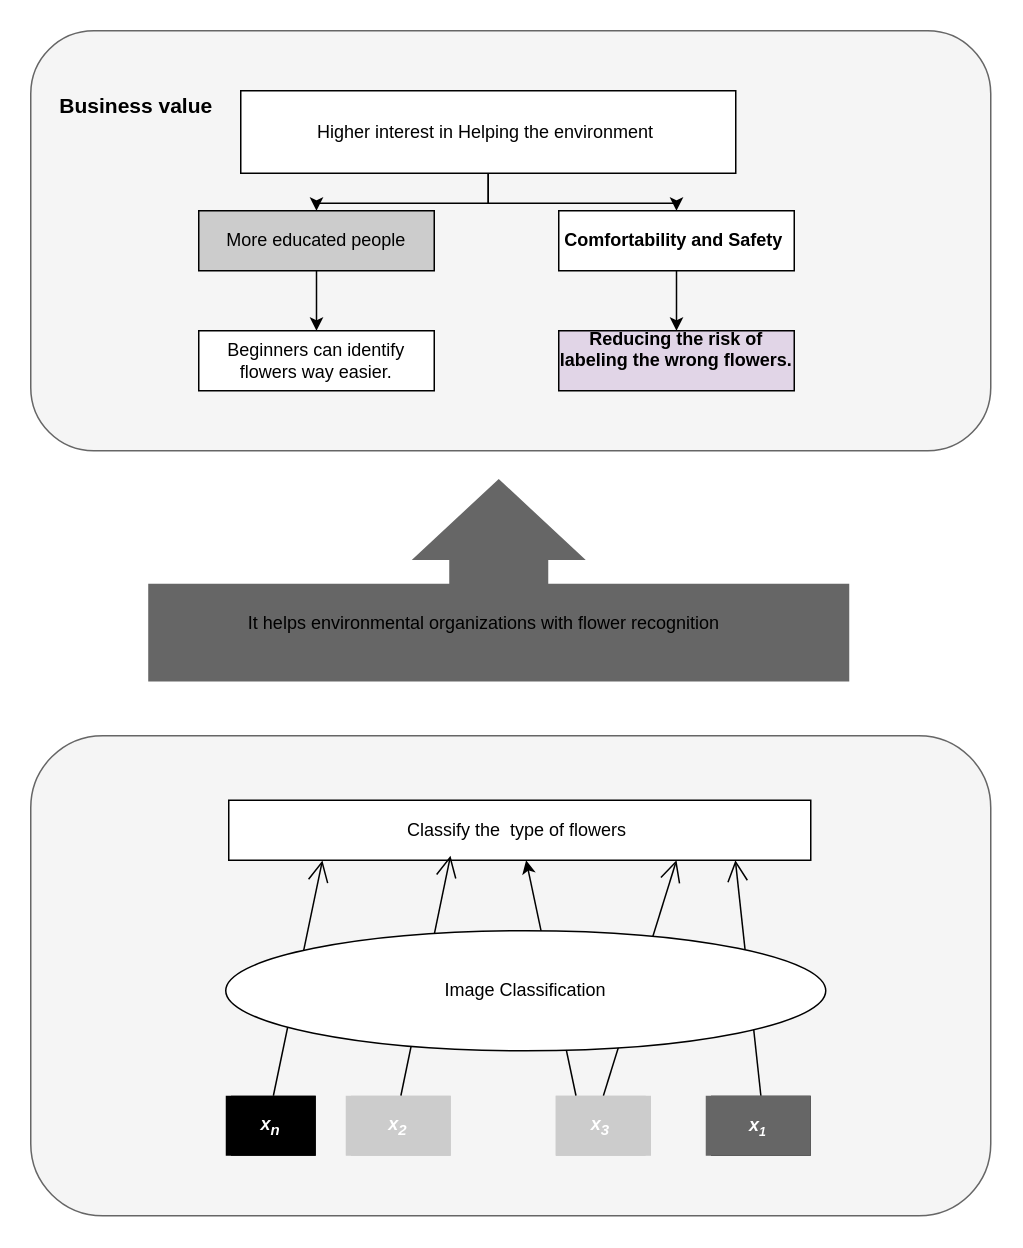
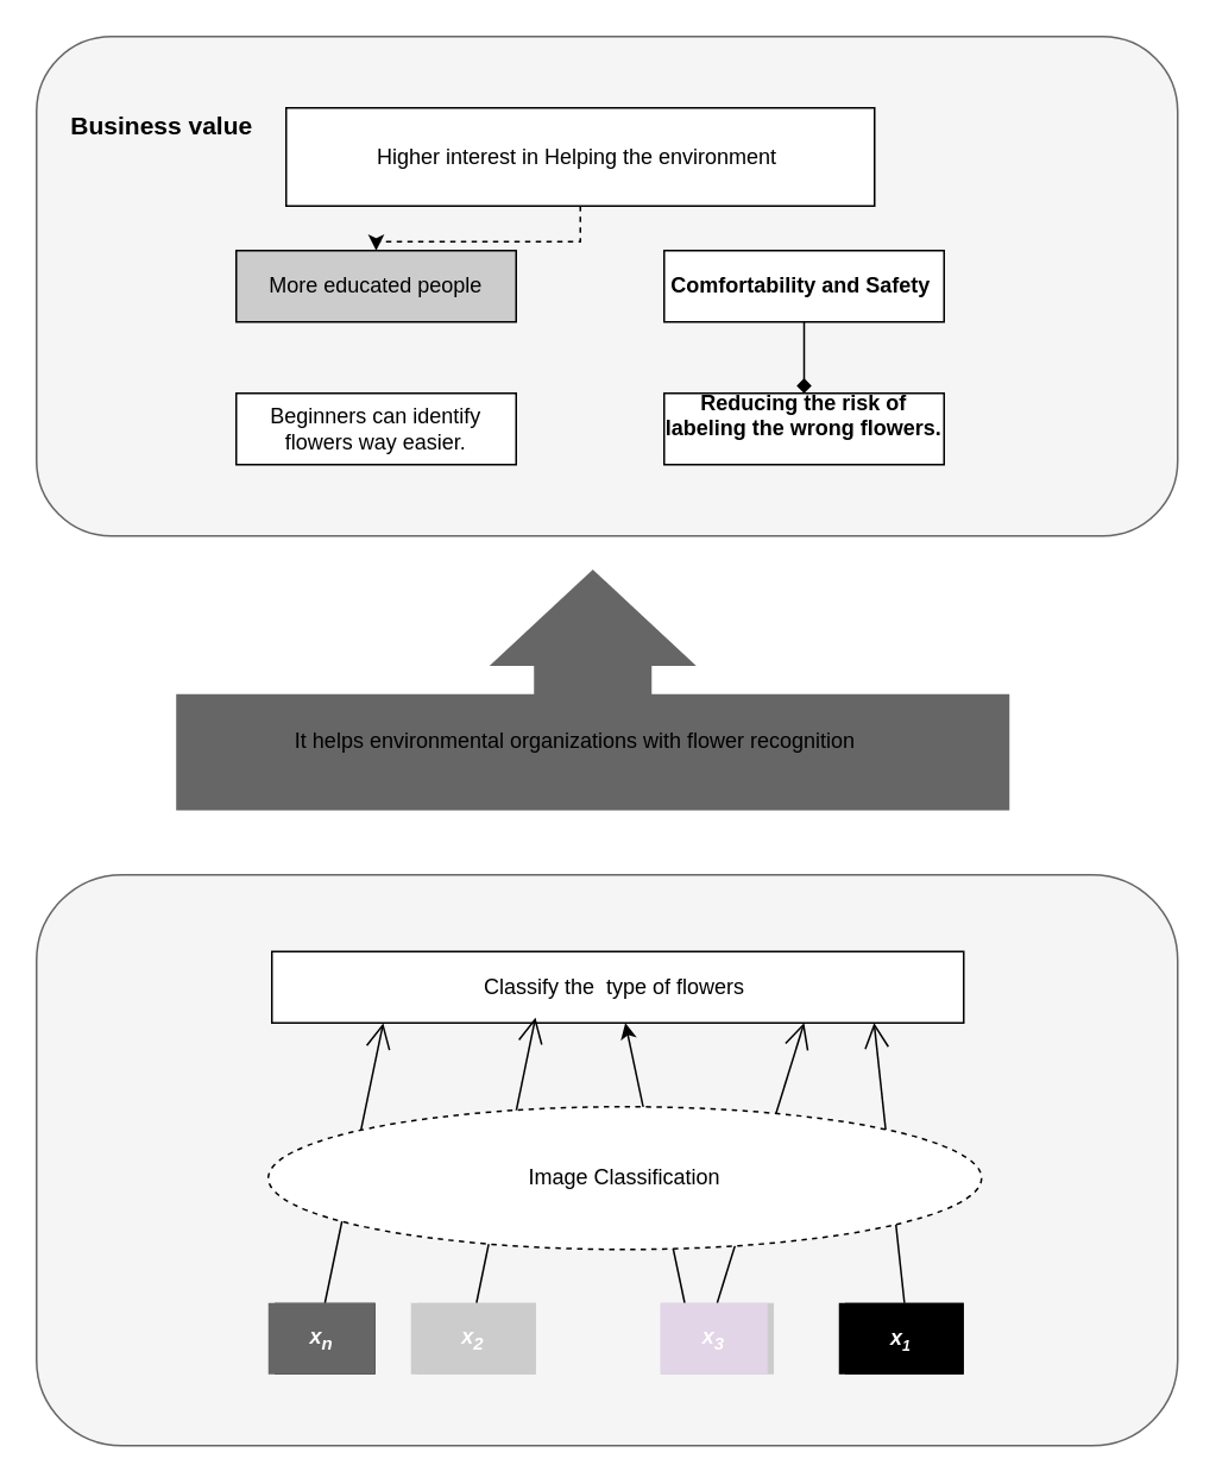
  <mxCell id="0" />
  <mxCell id="1" parent="0" />
  <mxCell id="2" value="" style="rounded=1;whiteSpace=wrap;html=1;fillColor=#f5f5f5;fontColor=#333333;strokeColor=#666666;" parent="1" vertex="1"><mxGeometry x="20" y="490" width="640" height="320" as="geometry" /></mxCell>
  <mxCell id="3" value="" style="rounded=1;whiteSpace=wrap;html=1;fillColor=#f5f5f5;strokeColor=#666666;fontColor=#333333;" parent="1" vertex="1"><mxGeometry x="20" y="20" width="640" height="280" as="geometry" /></mxCell>
- <mxCell id="4" style="edgeStyle=orthogonalEdgeStyle;rounded=0;orthogonalLoop=1;jettySize=auto;html=1;" parent="1" source="6" target="8" edge="1"><mxGeometry relative="1" as="geometry" /></mxCell>
- <mxCell id="5" style="edgeStyle=orthogonalEdgeStyle;rounded=0;orthogonalLoop=1;jettySize=auto;html=1;" parent="1" source="6" target="10" edge="1"><mxGeometry relative="1" as="geometry" /></mxCell>
+ <mxCell id="4" style="edgeStyle=orthogonalEdgeStyle;rounded=0;orthogonalLoop=1;jettySize=auto;html=1;dashed=1;" parent="1" source="6" target="8" edge="1"><mxGeometry relative="1" as="geometry" /></mxCell>
  <mxCell id="6" value="Higher interest in Helping the environment&amp;nbsp;" style="rounded=0;whiteSpace=wrap;html=1;" parent="1" vertex="1"><mxGeometry x="160" y="60" width="330" height="55" as="geometry" /></mxCell>
- <mxCell id="7" style="edgeStyle=orthogonalEdgeStyle;rounded=0;orthogonalLoop=1;jettySize=auto;html=1;entryX=0.5;entryY=0;entryDx=0;entryDy=0;" parent="1" source="8" target="11" edge="1"><mxGeometry relative="1" as="geometry" /></mxCell>
  <mxCell id="8" value="More educated people" style="rounded=0;whiteSpace=wrap;html=1;fillColor=#cccccc;" parent="1" vertex="1"><mxGeometry x="132" y="140" width="157" height="40" as="geometry" /></mxCell>
- <mxCell id="9" value="" style="edgeStyle=orthogonalEdgeStyle;rounded=0;orthogonalLoop=1;jettySize=auto;html=1;" parent="1" source="10" target="12" edge="1"><mxGeometry relative="1" as="geometry" /></mxCell>
+ <mxCell id="9" value="" style="edgeStyle=orthogonalEdgeStyle;rounded=0;orthogonalLoop=1;jettySize=auto;html=1;endArrow=diamond;" parent="1" source="10" target="12" edge="1"><mxGeometry relative="1" as="geometry" /></mxCell>
  <mxCell id="10" value="&lt;b&gt;Comfortability and Safety&amp;nbsp;&lt;/b&gt;" style="rounded=0;whiteSpace=wrap;html=1;" parent="1" vertex="1"><mxGeometry x="372" y="140" width="157" height="40" as="geometry" /></mxCell>
  <mxCell id="11" value="Beginners can identify flowers way easier." style="rounded=0;whiteSpace=wrap;html=1;" parent="1" vertex="1"><mxGeometry x="132" y="220" width="157" height="40" as="geometry" /></mxCell>
- <mxCell id="12" value="&lt;b&gt;Reducing the risk of labeling the wrong flowers.&lt;/b&gt;&lt;div&gt;&lt;br&gt;&lt;/div&gt;" style="rounded=0;whiteSpace=wrap;html=1;fillColor=#e1d5e7;" parent="1" vertex="1"><mxGeometry x="372" y="220" width="157" height="40" as="geometry" /></mxCell>
+ <mxCell id="12" value="&lt;b&gt;Reducing the risk of labeling the wrong flowers.&lt;/b&gt;&lt;div&gt;&lt;br&gt;&lt;/div&gt;" style="rounded=0;whiteSpace=wrap;html=1;" parent="1" vertex="1"><mxGeometry x="372" y="220" width="157" height="40" as="geometry" /></mxCell>
  <mxCell id="13" value="" style="html=1;shadow=0;dashed=0;align=center;verticalAlign=middle;shape=mxgraph.arrows2.calloutArrow;dy=33;dx=54;notch=65.19;arrowHead=25;rotation=-90;fillColor=#666666;strokeColor=none;textDirection=ltr;" parent="1" vertex="1"><mxGeometry x="264.49" y="152.65" width="135.02" height="467.35" as="geometry" /></mxCell>
  <mxCell id="14" value="Classify the&amp;nbsp; type of flowers&amp;nbsp;" style="rounded=0;whiteSpace=wrap;html=1;" parent="1" vertex="1"><mxGeometry x="152" y="533" width="388" height="40" as="geometry" /></mxCell>
  <mxCell id="15" value="&lt;font color=&quot;#ffffff&quot;&gt;&lt;b&gt;&lt;i&gt;Y&lt;/i&gt;&lt;/b&gt;&lt;/font&gt;" style="rounded=0;whiteSpace=wrap;html=1;fillColor=#000000;strokeColor=none;" parent="1" vertex="1"><mxGeometry x="153.5" y="730" width="56.5" height="40" as="geometry" /></mxCell>
  <mxCell id="16" value="" style="endArrow=open;endFill=1;endSize=12;html=1;rounded=0;exitX=0.5;exitY=0;exitDx=0;exitDy=0;entryX=0.161;entryY=1.003;entryDx=0;entryDy=0;entryPerimeter=0;" parent="1" source="15" target="14" edge="1"><mxGeometry width="160" relative="1" as="geometry"><mxPoint x="303.5" y="490" as="sourcePoint" /><mxPoint x="420.133" y="573" as="targetPoint" /></mxGeometry></mxCell>
  <mxCell id="17" value="&lt;font color=&quot;#ffffff&quot;&gt;&lt;b&gt;&lt;i&gt;Y&lt;/i&gt;&lt;/b&gt;&lt;/font&gt;" style="rounded=0;whiteSpace=wrap;html=1;fillColor=#CCCCCC;strokeColor=none;" parent="1" vertex="1"><mxGeometry x="233.5" y="730" width="66.5" height="40" as="geometry" /></mxCell>
  <mxCell id="18" value="&lt;font color=&quot;#ffffff&quot;&gt;&lt;b&gt;&lt;i&gt;X&lt;/i&gt;&lt;/b&gt;&lt;/font&gt;" style="rounded=0;whiteSpace=wrap;html=1;fillColor=#CCCCCC;strokeColor=none;" parent="1" vertex="1"><mxGeometry x="370" y="730" width="63.5" height="40" as="geometry" /></mxCell>
  <mxCell id="19" value="&lt;font color=&quot;#ffffff&quot;&gt;&lt;b&gt;&lt;i&gt;X&lt;/i&gt;&lt;/b&gt;&lt;/font&gt;" style="rounded=0;whiteSpace=wrap;html=1;fillColor=#000000;strokeColor=none;" parent="1" vertex="1"><mxGeometry x="473.5" y="730" width="66.5" height="40" as="geometry" /></mxCell>
  <mxCell id="20" value="" style="endArrow=open;endFill=1;endSize=12;html=1;rounded=0;exitX=0.5;exitY=0;exitDx=0;exitDy=0;entryX=0.75;entryY=1;entryDx=0;entryDy=0;" parent="1" source="19" edge="1"><mxGeometry width="160" relative="1" as="geometry"><mxPoint x="493.5" y="650" as="sourcePoint" /><mxPoint x="489.75" y="573" as="targetPoint" /></mxGeometry></mxCell>
  <mxCell id="21" value="" style="endArrow=open;endFill=1;endSize=12;html=1;rounded=0;exitX=0.5;exitY=0;exitDx=0;exitDy=0;entryX=0.5;entryY=1;entryDx=0;entryDy=0;" parent="1" source="18" edge="1"><mxGeometry width="160" relative="1" as="geometry"><mxPoint x="412" y="650" as="sourcePoint" /><mxPoint x="450.5" y="573" as="targetPoint" /></mxGeometry></mxCell>
  <mxCell id="22" value="" style="endArrow=open;endFill=1;endSize=12;html=1;rounded=0;exitX=0.5;exitY=0;exitDx=0;exitDy=0;entryX=0.381;entryY=0.925;entryDx=0;entryDy=0;entryPerimeter=0;" parent="1" source="17" target="14" edge="1"><mxGeometry width="160" relative="1" as="geometry"><mxPoint x="323.5" y="690" as="sourcePoint" /><mxPoint x="433.5" y="610" as="targetPoint" /><Array as="points" /></mxGeometry></mxCell>
  <mxCell id="23" value="&lt;b&gt;&lt;font style=&quot;font-size: 14px;&quot;&gt;Business value&lt;/font&gt;&lt;/b&gt;" style="text;html=1;align=center;verticalAlign=middle;resizable=0;points=[];autosize=1;strokeColor=none;fillColor=none;" parent="1" vertex="1"><mxGeometry x="30" y="55" width="120" height="30" as="geometry" /></mxCell>
  <mxCell id="24" value="" style="endArrow=classic;html=1;rounded=0;" parent="1" target="14" edge="1"><mxGeometry width="50" height="50" relative="1" as="geometry"><mxPoint x="383.5" y="730" as="sourcePoint" /><mxPoint x="433.5" y="680" as="targetPoint" /></mxGeometry></mxCell>
- <mxCell id="25" value="Image Classification" style="ellipse;whiteSpace=wrap;html=1;" parent="1" vertex="1"><mxGeometry x="150" y="620" width="400" height="80" as="geometry" /></mxCell>
- <mxCell id="26" value="&lt;font color=&quot;#ffffff&quot;&gt;&lt;b&gt;&lt;i&gt;x&lt;sub&gt;n&lt;/sub&gt;&lt;/i&gt;&lt;/b&gt;&lt;/font&gt;" style="rounded=0;whiteSpace=wrap;html=1;fillColor=#000000;strokeColor=none;" parent="1" vertex="1"><mxGeometry x="150" y="730" width="60" height="40" as="geometry" /></mxCell>
- <mxCell id="27" value="&lt;font color=&quot;#ffffff&quot;&gt;&lt;b&gt;&lt;i&gt;x&lt;sub&gt;3&lt;/sub&gt;&lt;/i&gt;&lt;/b&gt;&lt;/font&gt;" style="rounded=0;whiteSpace=wrap;html=1;fillColor=#CCCCCC;strokeColor=none;" parent="1" vertex="1"><mxGeometry x="370" y="730" width="60" height="40" as="geometry" /></mxCell>
+ <mxCell id="25" value="Image Classification" style="ellipse;whiteSpace=wrap;html=1;dashed=1;" parent="1" vertex="1"><mxGeometry x="150" y="620" width="400" height="80" as="geometry" /></mxCell>
+ <mxCell id="26" value="&lt;font color=&quot;#ffffff&quot;&gt;&lt;b&gt;&lt;i&gt;x&lt;sub&gt;n&lt;/sub&gt;&lt;/i&gt;&lt;/b&gt;&lt;/font&gt;" style="rounded=0;whiteSpace=wrap;html=1;fillColor=#666666;strokeColor=none;" parent="1" vertex="1"><mxGeometry x="150" y="730" width="60" height="40" as="geometry" /></mxCell>
+ <mxCell id="27" value="&lt;font color=&quot;#ffffff&quot;&gt;&lt;b&gt;&lt;i&gt;x&lt;sub&gt;3&lt;/sub&gt;&lt;/i&gt;&lt;/b&gt;&lt;/font&gt;" style="rounded=0;whiteSpace=wrap;html=1;fillColor=#e1d5e7;strokeColor=none;" parent="1" vertex="1"><mxGeometry x="370" y="730" width="60" height="40" as="geometry" /></mxCell>
  <mxCell id="28" value="&lt;font color=&quot;#ffffff&quot;&gt;&lt;b&gt;&lt;i&gt;x&lt;sub&gt;2&lt;/sub&gt;&lt;/i&gt;&lt;/b&gt;&lt;/font&gt;" style="rounded=0;whiteSpace=wrap;html=1;fillColor=#CCCCCC;strokeColor=none;" parent="1" vertex="1"><mxGeometry x="230" y="730" width="70" height="40" as="geometry" /></mxCell>
- <mxCell id="29" value="&lt;font color=&quot;#ffffff&quot;&gt;&lt;b&gt;&lt;i&gt;x&lt;span style=&quot;font-size: 10px;&quot;&gt;&lt;sub&gt;1&lt;/sub&gt;&lt;/span&gt;&lt;/i&gt;&lt;/b&gt;&lt;/font&gt;" style="rounded=0;whiteSpace=wrap;html=1;fillColor=#666666;strokeColor=none;" parent="1" vertex="1"><mxGeometry x="470" y="730" width="70" height="40" as="geometry" /></mxCell>
+ <mxCell id="29" value="&lt;font color=&quot;#ffffff&quot;&gt;&lt;b&gt;&lt;i&gt;x&lt;span style=&quot;font-size: 10px;&quot;&gt;&lt;sub&gt;1&lt;/sub&gt;&lt;/span&gt;&lt;/i&gt;&lt;/b&gt;&lt;/font&gt;" style="rounded=0;whiteSpace=wrap;html=1;fillColor=#000000;strokeColor=none;" parent="1" vertex="1"><mxGeometry x="470" y="730" width="70" height="40" as="geometry" /></mxCell>
  <mxCell id="30" value="It&amp;nbsp;helps environmental organizations with flower recognition&amp;nbsp;" style="text;strokeColor=none;align=center;fillColor=none;html=1;verticalAlign=middle;whiteSpace=wrap;rounded=0;" parent="1" vertex="1"><mxGeometry x="144" y="400" width="360" height="30" as="geometry" /></mxCell>
